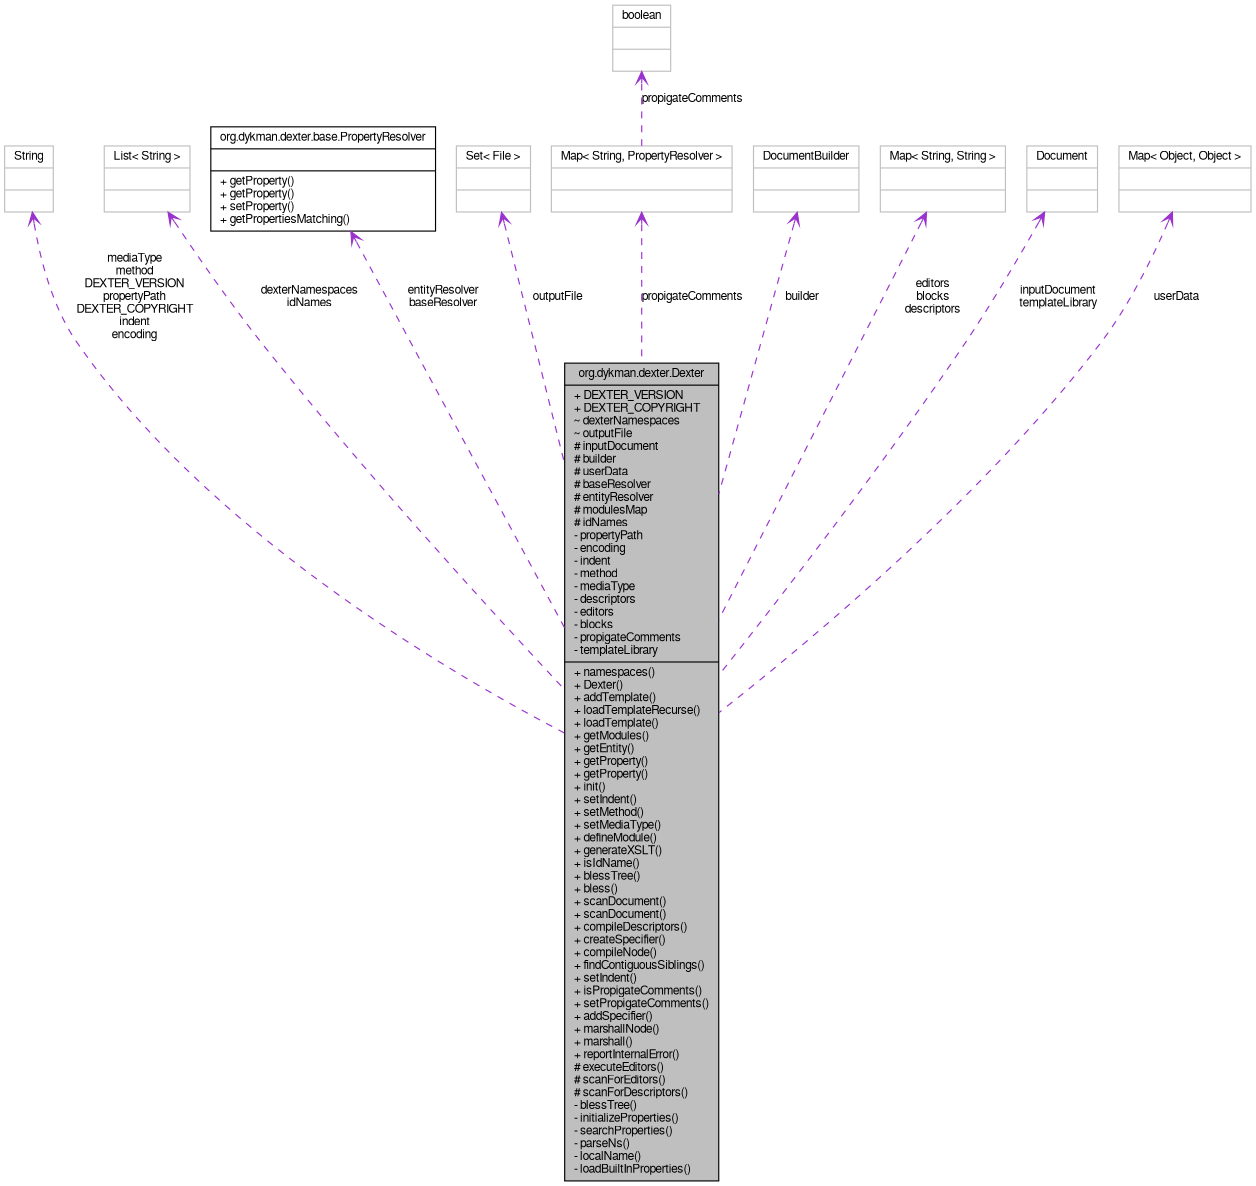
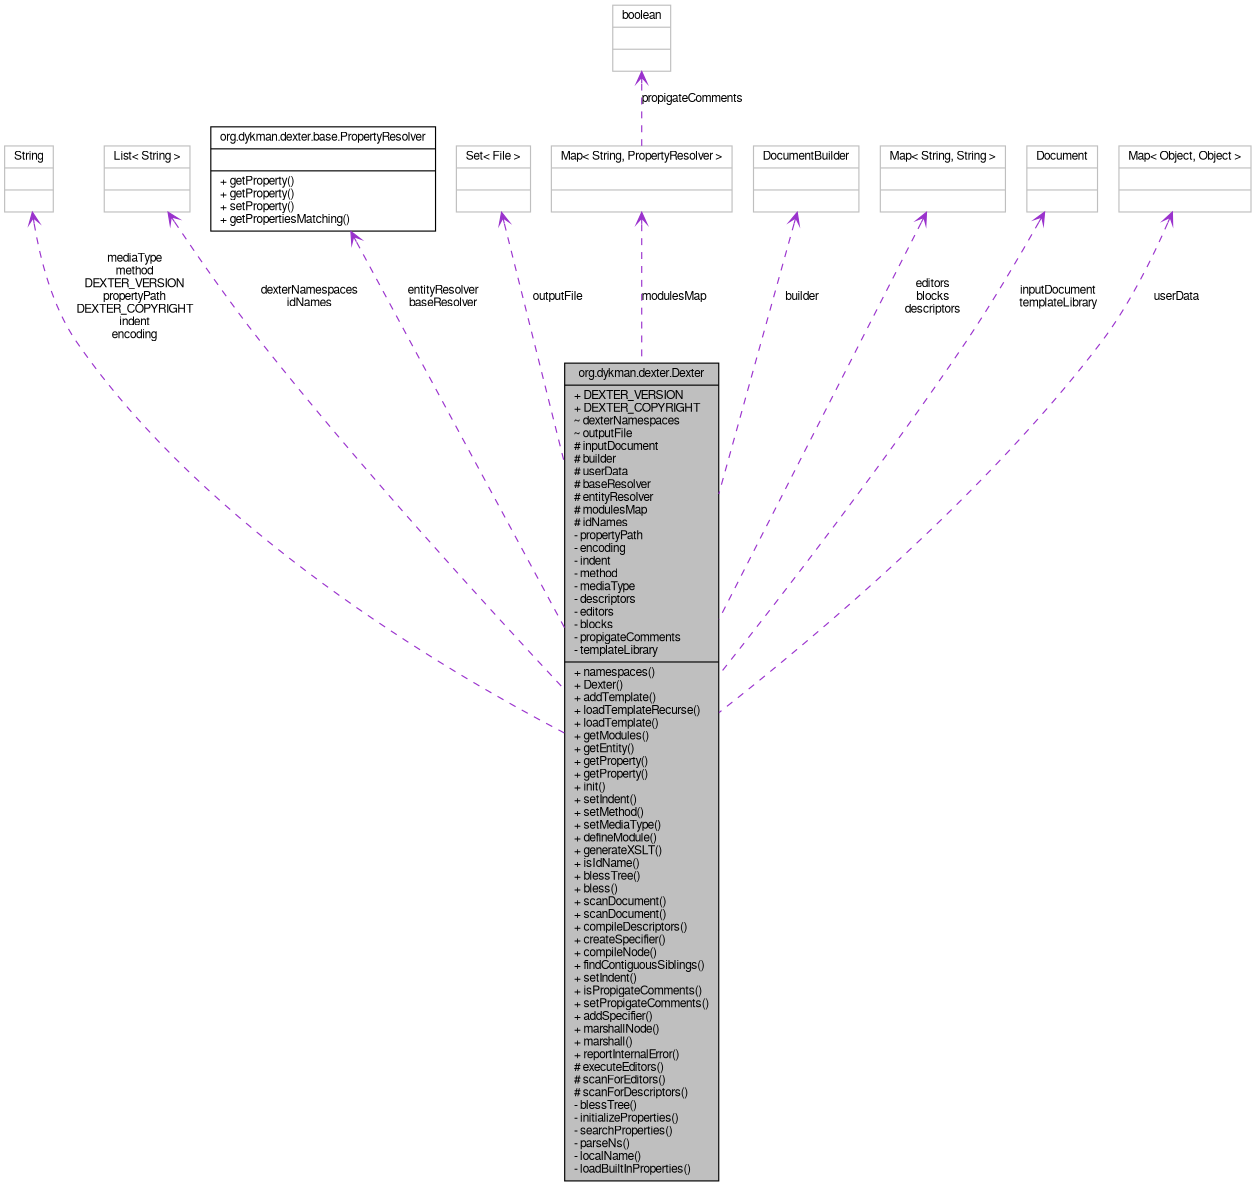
  digraph {
    node [color=grey75 fontname=FreeSans fontsize=10 shape=record]
    edge [arrowtail=open color=darkorchid3 dir=back fontname=FreeSans fontsize=10 labelfontname=FreeSans labelfontsize=10 style=dashed]
    n1 [color=black fillcolor=grey75 fontcolor=black height=0.2 label="{org.dykman.dexter.Dexter\n|+ DEXTER_VERSION\l+ DEXTER_COPYRIGHT\l~ dexterNamespaces\l~ outputFile\l# inputDocument\l# builder\l# userData\l# baseResolver\l# entityResolver\l# modulesMap\l# idNames\l- propertyPath\l- encoding\l- indent\l- method\l- mediaType\l- descriptors\l- editors\l- blocks\l- propigateComments\l- templateLibrary\l|+ namespaces()\l+ Dexter()\l+ addTemplate()\l+ loadTemplateRecurse()\l+ loadTemplate()\l+ getModules()\l+ getEntity()\l+ getProperty()\l+ getProperty()\l+ init()\l+ setIndent()\l+ setMethod()\l+ setMediaType()\l+ defineModule()\l+ generateXSLT()\l+ isIdName()\l+ blessTree()\l+ bless()\l+ scanDocument()\l+ scanDocument()\l+ compileDescriptors()\l+ createSpecifier()\l+ compileNode()\l+ findContiguousSiblings()\l+ setIndent()\l+ isPropigateComments()\l+ setPropigateComments()\l+ addSpecifier()\l+ marshallNode()\l+ marshall()\l+ reportInternalError()\l# executeEditors()\l# scanForEditors()\l# scanForDescriptors()\l- blessTree()\l- initializeProperties()\l- searchProperties()\l- parseNs()\l- localName()\l- loadBuiltInProperties()\l}" style=filled width=0.4]
    n2 [height=0.2 label="{String\n||}" width=0.4]
    n3 [height=0.2 label="{List\< String \>\n||}" width=0.4]
    n4 [color=black height=0.2 label="{org.dykman.dexter.base.PropertyResolver\n||+ getProperty()\l+ getProperty()\l+ setProperty()\l+ getPropertiesMatching()\l}" width=0.4]
    n5 [height=0.2 label="{Set\< File \>\n||}" width=0.4]
    n6 [height=0.2 label="{Map\< String, PropertyResolver \>\n||}" width=0.4]
    n7 [height=0.2 label="{DocumentBuilder\n||}" width=0.4]
    n8 [height=0.2 label="{Map\< String, String \>\n||}" width=0.4]
    n9 [height=0.2 label="{Document\n||}" width=0.4]
    n10 [height=0.2 label="{boolean\n||}" width=0.4]
    n11 [height=0.2 label="{Map\< Object, Object \>\n||}" width=0.4]
    n2 -> n1 [label="mediaType\nmethod\nDEXTER_VERSION\npropertyPath\nDEXTER_COPYRIGHT\nindent\nencoding"]
    n3 -> n1 [label="dexterNamespaces\nidNames"]
    n4 -> n1 [label="entityResolver\nbaseResolver"]
    n5 -> n1 [label=outputFile]
-   n6 -> n1 [label=propigateComments]
+   n6 -> n1 [label=modulesMap]
    n7 -> n1 [label=builder]
    n8 -> n1 [label="editors\nblocks\ndescriptors"]
    n9 -> n1 [label="inputDocument\ntemplateLibrary"]
    n10 -> n6 [label=propigateComments]
    n11 -> n1 [label=userData]
  }
